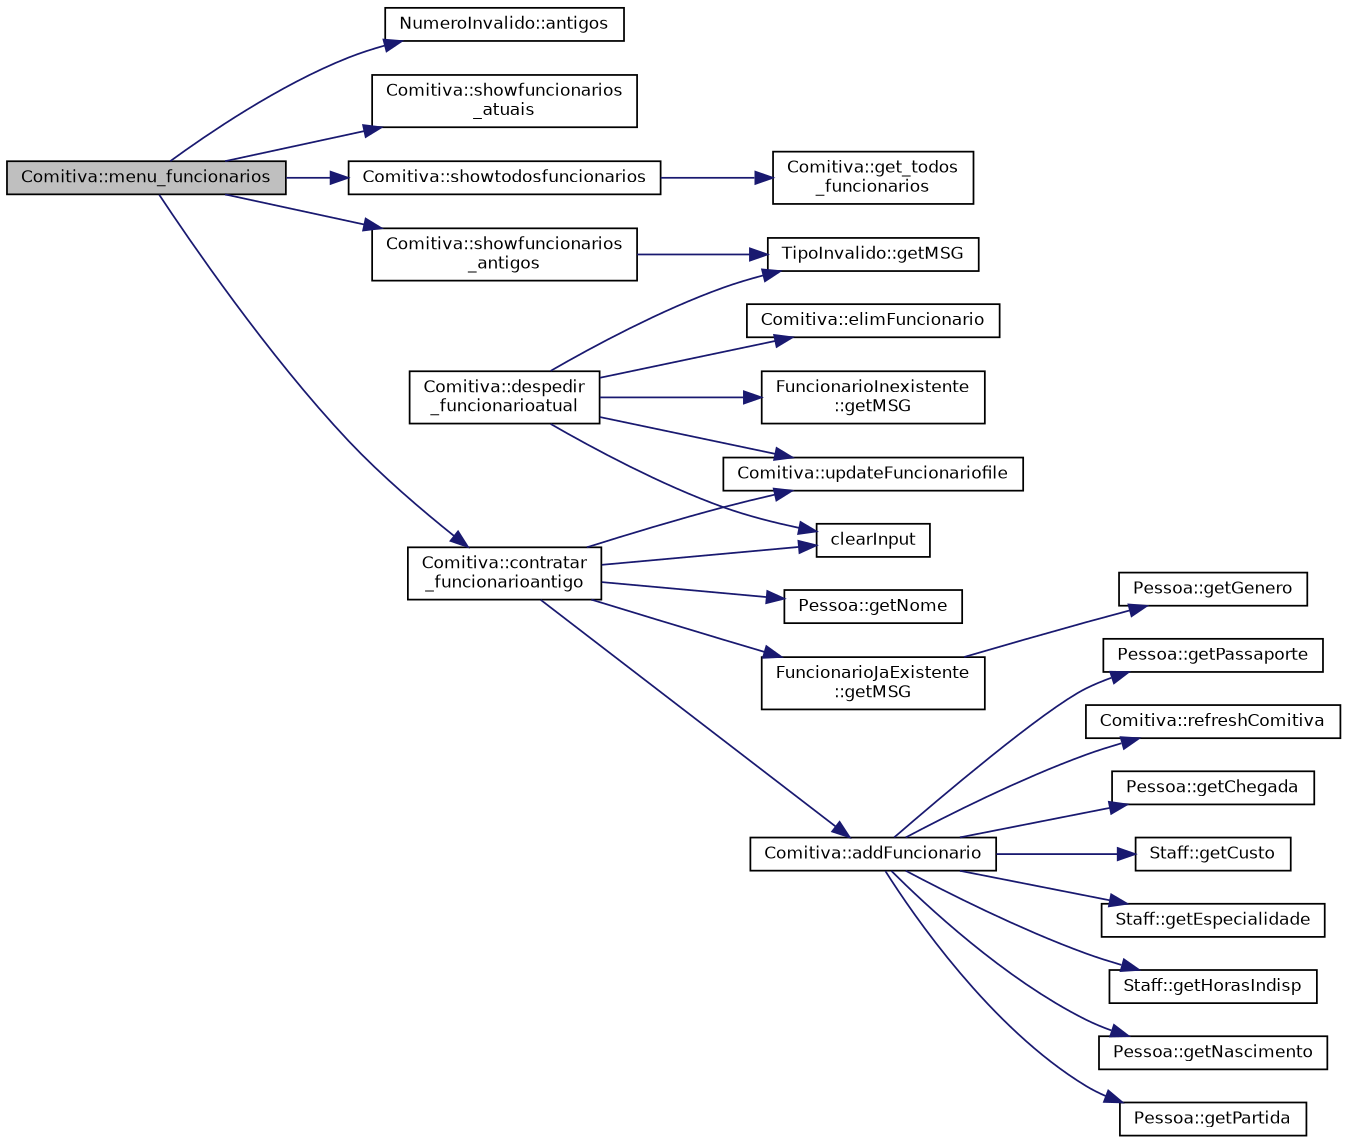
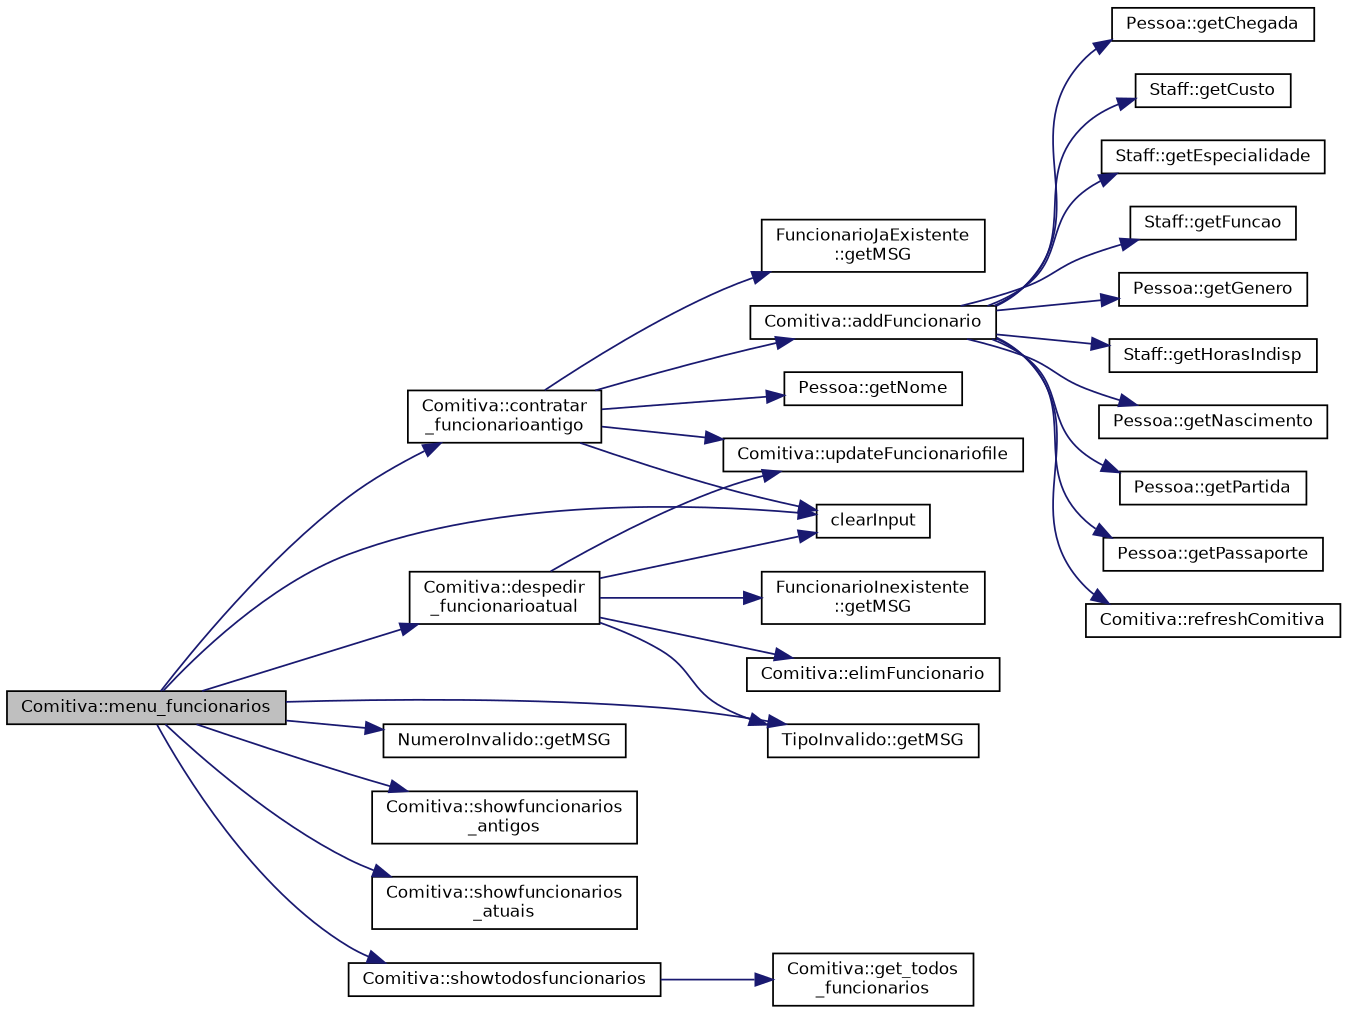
  digraph {
    rankdir=LR
    node [color=black fillcolor=white fontname=Helvetica fontsize=10 shape=record style=filled]
    edge [color=midnightblue fontname=Helvetica fontsize=10 labelfontname=Helvetica labelfontsize=10 style=solid]
    n1 [fillcolor=grey75 fontcolor=black height=0.2 label="Comitiva::menu_funcionarios" width=0.4]
    n2 [height=0.2 label=clearInput width=0.4]
    n3 [height=0.2 label="Comitiva::contratar\l_funcionarioantigo" width=0.4]
    n4 [height=0.2 label="TipoInvalido::getMSG" width=0.4]
    n5 [height=0.2 label="Comitiva::despedir\l_funcionarioatual" width=0.4]
-   n6 [height=0.2 label="NumeroInvalido::antigos" width=0.4]
+   n6 [height=0.2 label="NumeroInvalido::getMSG" width=0.4]
    n7 [height=0.2 label="Comitiva::showfuncionarios\l_antigos" width=0.4]
    n8 [height=0.2 label="Comitiva::showfuncionarios\l_atuais" width=0.4]
    n9 [height=0.2 label="Comitiva::showtodosfuncionarios" width=0.4]
    n10 [height=0.2 label="Comitiva::addFuncionario" width=0.4]
    n11 [height=0.2 label="Pessoa::getNome" width=0.4]
    n12 [height=0.2 label="FuncionarioJaExistente\l::getMSG" width=0.4]
    n13 [height=0.2 label="Comitiva::updateFuncionariofile" width=0.4]
    n14 [height=0.2 label="Comitiva::elimFuncionario" width=0.4]
    n15 [height=0.2 label="FuncionarioInexistente\l::getMSG" width=0.4]
    n16 [height=0.2 label="Comitiva::get_todos\l_funcionarios" width=0.4]
    n17 [height=0.2 label="Pessoa::getChegada" width=0.4]
    n18 [height=0.2 label="Staff::getCusto" width=0.4]
    n19 [height=0.2 label="Staff::getEspecialidade" width=0.4]
+   n20 [height=0.2 label="Staff::getFuncao" width=0.4]
    n21 [height=0.2 label="Pessoa::getGenero" width=0.4]
    n22 [height=0.2 label="Staff::getHorasIndisp" width=0.4]
    n23 [height=0.2 label="Pessoa::getNascimento" width=0.4]
    n24 [height=0.2 label="Pessoa::getPartida" width=0.4]
    n25 [height=0.2 label="Pessoa::getPassaporte" width=0.4]
    n26 [height=0.2 label="Comitiva::refreshComitiva" width=0.4]
+   n1 -> n2
    n1 -> n3
-   n7 -> n4
+   n1 -> n4
+   n1 -> n5
    n1 -> n6
    n1 -> n7
    n1 -> n8
    n1 -> n9
    n3 -> n2
    n3 -> n10
    n3 -> n11
    n3 -> n12
    n3 -> n13
    n5 -> n2
    n5 -> n4
    n5 -> n13
    n5 -> n14
    n5 -> n15
    n9 -> n16
    n10 -> n17
    n10 -> n18
    n10 -> n19
-   n12 -> n21
+   n10 -> n20
+   n10 -> n21
    n10 -> n22
    n10 -> n23
    n10 -> n24
    n10 -> n25
    n10 -> n26
  }
